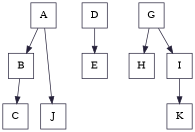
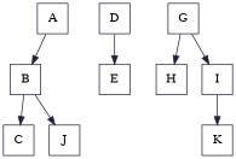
  digraph {
    color="#242038"
    node [color="#242038" shape=square]
    edge [color="#242038"]
    A
    B
    C
    J
    D
    E
    G
    H
    I
    K
    A -> B
    B -> C
-   A -> J
+   B -> J
    D -> E
    G -> H
    G -> I
    I -> K
  }
